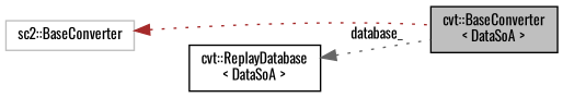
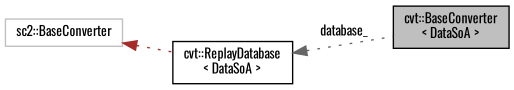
  digraph {
    fontname=Oswald
    rankdir=LR
    node [color=black fillcolor=white fontname=Oswald fontsize=10 shape=record style=filled]
    edge [dir=back fontname=Oswald fontsize=10 labelfontname=Helvetica labelfontsize=10 style=dotted]
    n1 [fillcolor=grey75 fontcolor=black height=0.2 label="cvt::BaseConverter\l\< DataSoA \>" width=0.4]
    n2 [color=grey75 height=0.2 label="sc2::BaseConverter" width=0.4]
    n3 [height=0.2 label="cvt::ReplayDatabase\l\< DataSoA \>" width=0.4]
-   n2 -> n1 [color=brown]
+   n2 -> n3 [color=brown]
    n3 -> n1 [color=gray40 label=" database_"]
  }
